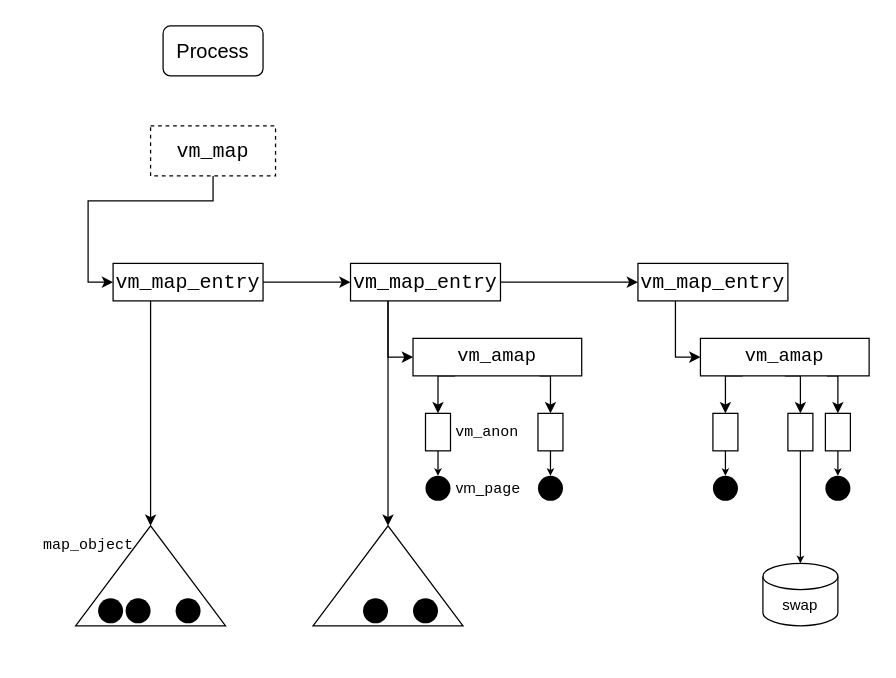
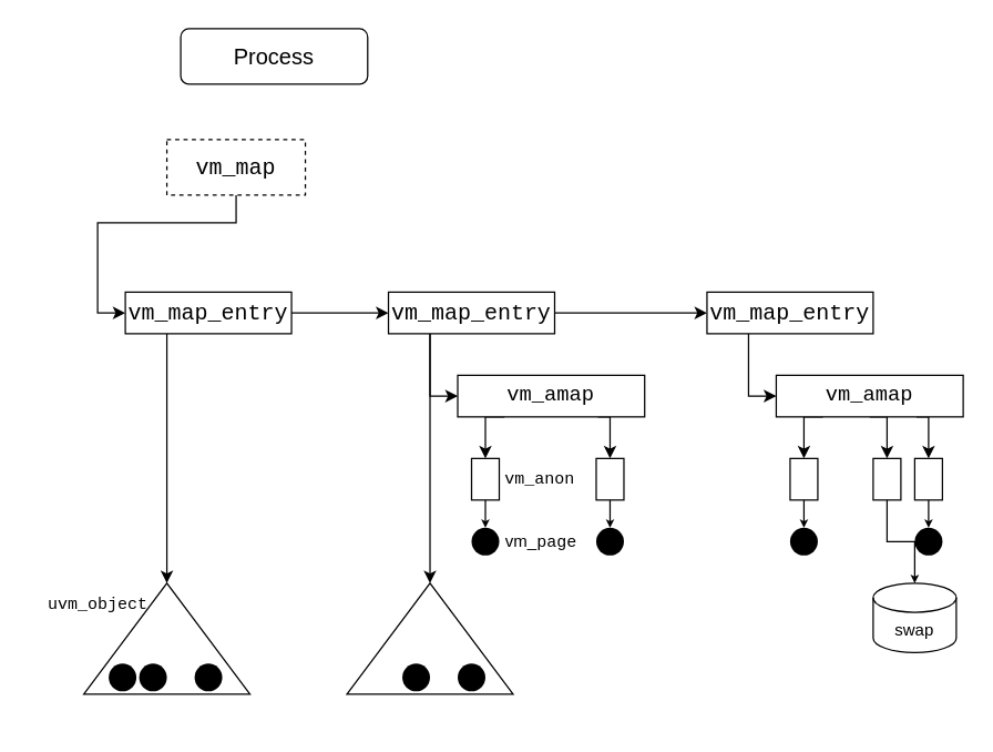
  <mxCell id="0" />
  <mxCell id="1" parent="0" />
  <mxCell id="2" style="edgeStyle=orthogonalEdgeStyle;rounded=0;orthogonalLoop=1;jettySize=auto;html=1;exitX=0.5;exitY=1;exitDx=0;exitDy=0;entryX=0;entryY=0.5;entryDx=0;entryDy=0;" parent="1" source="3" target="6" edge="1"><mxGeometry relative="1" as="geometry"><Array as="points"><mxPoint x="170" y="160" /><mxPoint x="70" y="160" /><mxPoint x="70" y="225" /></Array></mxGeometry></mxCell>
  <mxCell id="3" value="&lt;font face=&quot;Courier New&quot;&gt;vm_map&lt;/font&gt;" style="rounded=0;whiteSpace=wrap;html=1;fontSize=16;dashed=1;" parent="1" vertex="1"><mxGeometry x="120" y="100" width="100" height="40" as="geometry" /></mxCell>
  <mxCell id="4" style="edgeStyle=orthogonalEdgeStyle;rounded=0;orthogonalLoop=1;jettySize=auto;html=1;exitX=1;exitY=0.5;exitDx=0;exitDy=0;entryX=0;entryY=0.5;entryDx=0;entryDy=0;" parent="1" source="6" target="11" edge="1"><mxGeometry relative="1" as="geometry" /></mxCell>
  <mxCell id="5" style="edgeStyle=orthogonalEdgeStyle;rounded=0;orthogonalLoop=1;jettySize=auto;html=1;exitX=0.25;exitY=1;exitDx=0;exitDy=0;" parent="1" source="6" target="39" edge="1"><mxGeometry relative="1" as="geometry" /></mxCell>
  <mxCell id="6" value="&lt;font face=&quot;Courier New&quot;&gt;vm_map_entry&lt;/font&gt;" style="rounded=0;whiteSpace=wrap;html=1;fontSize=16;" parent="1" vertex="1"><mxGeometry x="90" y="210" width="120" height="30" as="geometry" /></mxCell>
- <mxCell id="7" value="Process" style="rounded=1;whiteSpace=wrap;html=1;fontSize=16;" parent="1" vertex="1"><mxGeometry x="130" y="20" width="80" height="40" as="geometry" /></mxCell>
+ <mxCell id="7" value="Process" style="rounded=1;whiteSpace=wrap;html=1;fontSize=16;" parent="1" vertex="1"><mxGeometry x="130" y="20" width="135" height="40" as="geometry" /></mxCell>
  <mxCell id="8" style="edgeStyle=orthogonalEdgeStyle;rounded=0;orthogonalLoop=1;jettySize=auto;html=1;exitX=1;exitY=0.5;exitDx=0;exitDy=0;entryX=0;entryY=0.5;entryDx=0;entryDy=0;" parent="1" source="11" target="13" edge="1"><mxGeometry relative="1" as="geometry"><mxPoint x="410" y="225" as="targetPoint" /></mxGeometry></mxCell>
  <mxCell id="9" style="edgeStyle=orthogonalEdgeStyle;rounded=0;orthogonalLoop=1;jettySize=auto;html=1;exitX=0.25;exitY=1;exitDx=0;exitDy=0;" parent="1" source="11" target="32" edge="1"><mxGeometry relative="1" as="geometry" /></mxCell>
  <mxCell id="10" style="edgeStyle=orthogonalEdgeStyle;rounded=0;orthogonalLoop=1;jettySize=auto;html=1;exitX=0.25;exitY=1;exitDx=0;exitDy=0;entryX=0;entryY=0.5;entryDx=0;entryDy=0;" parent="1" source="11" target="16" edge="1"><mxGeometry relative="1" as="geometry" /></mxCell>
  <mxCell id="11" value="&lt;font face=&quot;Courier New&quot;&gt;vm_map_entry&lt;/font&gt;" style="rounded=0;whiteSpace=wrap;html=1;fontSize=16;" parent="1" vertex="1"><mxGeometry x="280" y="210" width="120" height="30" as="geometry" /></mxCell>
  <mxCell id="12" style="edgeStyle=orthogonalEdgeStyle;rounded=0;orthogonalLoop=1;jettySize=auto;html=1;exitX=0.25;exitY=1;exitDx=0;exitDy=0;entryX=0;entryY=0.5;entryDx=0;entryDy=0;" parent="1" source="13" target="20" edge="1"><mxGeometry relative="1" as="geometry" /></mxCell>
  <mxCell id="13" value="&lt;font face=&quot;Courier New&quot;&gt;vm_map_entry&lt;/font&gt;" style="rounded=0;whiteSpace=wrap;html=1;fontSize=16;" parent="1" vertex="1"><mxGeometry x="510" y="210" width="120" height="30" as="geometry" /></mxCell>
  <mxCell id="14" style="edgeStyle=orthogonalEdgeStyle;rounded=0;orthogonalLoop=1;jettySize=auto;html=1;exitX=0.25;exitY=1;exitDx=0;exitDy=0;entryX=0.5;entryY=0;entryDx=0;entryDy=0;" parent="1" source="16" target="22" edge="1"><mxGeometry relative="1" as="geometry"><Array as="points"><mxPoint x="350" y="300" /></Array></mxGeometry></mxCell>
  <mxCell id="15" style="edgeStyle=orthogonalEdgeStyle;rounded=0;orthogonalLoop=1;jettySize=auto;html=1;exitX=0.75;exitY=1;exitDx=0;exitDy=0;entryX=0.5;entryY=0;entryDx=0;entryDy=0;" parent="1" source="16" target="26" edge="1"><mxGeometry relative="1" as="geometry"><Array as="points"><mxPoint x="440" y="300" /></Array></mxGeometry></mxCell>
  <mxCell id="16" value="&lt;font face=&quot;Courier New&quot; style=&quot;font-size: 15px;&quot;&gt;vm_amap&lt;/font&gt;" style="rounded=0;whiteSpace=wrap;html=1;" parent="1" vertex="1"><mxGeometry x="330" y="270" width="135" height="30" as="geometry" /></mxCell>
  <mxCell id="17" style="edgeStyle=orthogonalEdgeStyle;rounded=0;orthogonalLoop=1;jettySize=auto;html=1;exitX=0.25;exitY=1;exitDx=0;exitDy=0;entryX=0.5;entryY=0;entryDx=0;entryDy=0;" parent="1" source="20" target="28" edge="1"><mxGeometry relative="1" as="geometry" /></mxCell>
  <mxCell id="18" style="edgeStyle=orthogonalEdgeStyle;rounded=0;orthogonalLoop=1;jettySize=auto;html=1;exitX=0.75;exitY=1;exitDx=0;exitDy=0;entryX=0.5;entryY=0;entryDx=0;entryDy=0;" parent="1" source="20" target="30" edge="1"><mxGeometry relative="1" as="geometry" /></mxCell>
  <mxCell id="19" style="edgeStyle=orthogonalEdgeStyle;rounded=0;orthogonalLoop=1;jettySize=auto;html=1;exitX=0.5;exitY=1;exitDx=0;exitDy=0;entryX=0.5;entryY=0;entryDx=0;entryDy=0;" parent="1" source="20" target="24" edge="1"><mxGeometry relative="1" as="geometry" /></mxCell>
  <mxCell id="20" value="&lt;font style=&quot;font-size: 15px;&quot; face=&quot;Courier New&quot;&gt;vm_&lt;font style=&quot;font-size: 15px;&quot;&gt;amap&lt;/font&gt;&lt;/font&gt;" style="rounded=0;whiteSpace=wrap;html=1;" parent="1" vertex="1"><mxGeometry x="560" y="270" width="135" height="30" as="geometry" /></mxCell>
  <mxCell id="21" style="edgeStyle=orthogonalEdgeStyle;rounded=0;orthogonalLoop=1;jettySize=auto;html=1;exitX=0.5;exitY=1;exitDx=0;exitDy=0;entryX=0.5;entryY=0;entryDx=0;entryDy=0;endSize=3;" parent="1" source="22" target="35" edge="1"><mxGeometry relative="1" as="geometry" /></mxCell>
  <mxCell id="22" value="" style="rounded=0;whiteSpace=wrap;html=1;" parent="1" vertex="1"><mxGeometry x="340" y="330" width="20" height="30" as="geometry" /></mxCell>
  <mxCell id="23" style="edgeStyle=orthogonalEdgeStyle;rounded=0;orthogonalLoop=1;jettySize=auto;html=1;exitX=0.5;exitY=1;exitDx=0;exitDy=0;endSize=3;entryX=0.5;entryY=0;entryDx=0;entryDy=0;entryPerimeter=0;" parent="1" source="24" target="44" edge="1"><mxGeometry relative="1" as="geometry"><mxPoint x="640" y="380" as="targetPoint" /></mxGeometry></mxCell>
  <mxCell id="24" value="" style="rounded=0;whiteSpace=wrap;html=1;" parent="1" vertex="1"><mxGeometry x="630" y="330" width="20" height="30" as="geometry" /></mxCell>
  <mxCell id="25" style="edgeStyle=orthogonalEdgeStyle;rounded=0;orthogonalLoop=1;jettySize=auto;html=1;exitX=0.5;exitY=1;exitDx=0;exitDy=0;entryX=0.5;entryY=0;entryDx=0;entryDy=0;endSize=3;" parent="1" source="26" target="36" edge="1"><mxGeometry relative="1" as="geometry" /></mxCell>
  <mxCell id="26" value="" style="rounded=0;whiteSpace=wrap;html=1;" parent="1" vertex="1"><mxGeometry x="430" y="330" width="20" height="30" as="geometry" /></mxCell>
  <mxCell id="27" style="edgeStyle=orthogonalEdgeStyle;rounded=0;orthogonalLoop=1;jettySize=auto;html=1;exitX=0.5;exitY=1;exitDx=0;exitDy=0;entryX=0.5;entryY=0;entryDx=0;entryDy=0;startSize=6;endSize=3;" parent="1" source="28" target="37" edge="1"><mxGeometry relative="1" as="geometry" /></mxCell>
  <mxCell id="28" value="" style="rounded=0;whiteSpace=wrap;html=1;" parent="1" vertex="1"><mxGeometry x="570" y="330" width="20" height="30" as="geometry" /></mxCell>
  <mxCell id="29" style="edgeStyle=orthogonalEdgeStyle;rounded=0;orthogonalLoop=1;jettySize=auto;html=1;exitX=0.5;exitY=1;exitDx=0;exitDy=0;entryX=0.5;entryY=0;entryDx=0;entryDy=0;endSize=3;" parent="1" source="30" target="38" edge="1"><mxGeometry relative="1" as="geometry" /></mxCell>
  <mxCell id="30" value="" style="rounded=0;whiteSpace=wrap;html=1;" parent="1" vertex="1"><mxGeometry x="660" y="330" width="20" height="30" as="geometry" /></mxCell>
  <mxCell id="31" value="" style="group" parent="1" vertex="1" connectable="0"><mxGeometry x="250" y="420" width="140" height="90" as="geometry" /></mxCell>
  <mxCell id="32" value="" style="triangle;whiteSpace=wrap;html=1;rotation=-90;" parent="31" vertex="1"><mxGeometry x="20" y="-20" width="80" height="120" as="geometry" /></mxCell>
  <mxCell id="33" value="" style="ellipse;whiteSpace=wrap;html=1;aspect=fixed;strokeColor=none;fillColor=#000000;" parent="31" vertex="1"><mxGeometry x="40" y="58" width="20" height="20" as="geometry" /></mxCell>
  <mxCell id="34" value="" style="ellipse;whiteSpace=wrap;html=1;aspect=fixed;strokeColor=none;fillColor=#000000;" parent="31" vertex="1"><mxGeometry x="80" y="58" width="20" height="20" as="geometry" /></mxCell>
  <mxCell id="35" value="" style="ellipse;whiteSpace=wrap;html=1;aspect=fixed;strokeColor=none;fillColor=#000000;" parent="1" vertex="1"><mxGeometry x="340" y="380" width="20" height="20" as="geometry" /></mxCell>
  <mxCell id="36" value="" style="ellipse;whiteSpace=wrap;html=1;aspect=fixed;strokeColor=none;fillColor=#000000;" parent="1" vertex="1"><mxGeometry x="430" y="380" width="20" height="20" as="geometry" /></mxCell>
  <mxCell id="37" value="" style="ellipse;whiteSpace=wrap;html=1;aspect=fixed;strokeColor=none;fillColor=#000000;" parent="1" vertex="1"><mxGeometry x="570" y="380" width="20" height="20" as="geometry" /></mxCell>
  <mxCell id="38" value="" style="ellipse;whiteSpace=wrap;html=1;aspect=fixed;strokeColor=none;fillColor=#000000;" parent="1" vertex="1"><mxGeometry x="660" y="380" width="20" height="20" as="geometry" /></mxCell>
  <mxCell id="39" value="" style="triangle;whiteSpace=wrap;html=1;rotation=-90;" parent="1" vertex="1"><mxGeometry x="80" y="400" width="80" height="120" as="geometry" /></mxCell>
  <mxCell id="40" value="" style="ellipse;whiteSpace=wrap;html=1;aspect=fixed;strokeColor=none;fillColor=#000000;" parent="1" vertex="1"><mxGeometry x="78" y="478" width="20" height="20" as="geometry" /></mxCell>
  <mxCell id="41" value="" style="ellipse;whiteSpace=wrap;html=1;aspect=fixed;strokeColor=none;fillColor=#000000;" parent="1" vertex="1"><mxGeometry x="100" y="478" width="20" height="20" as="geometry" /></mxCell>
  <mxCell id="42" value="" style="ellipse;whiteSpace=wrap;html=1;aspect=fixed;strokeColor=none;fillColor=#000000;" parent="1" vertex="1"><mxGeometry x="140" y="478" width="20" height="20" as="geometry" /></mxCell>
- <mxCell id="43" value="&lt;font style=&quot;font-size: 12px;&quot; face=&quot;Courier New&quot;&gt;map_object&lt;/font&gt;" style="text;html=1;align=center;verticalAlign=middle;resizable=0;points=[];autosize=1;strokeColor=none;fillColor=none;" parent="1" vertex="1"><mxGeometry x="20" y="420" width="100" height="30" as="geometry" /></mxCell>
- <mxCell id="44" value="&lt;div&gt;swap&lt;/div&gt;" style="shape=cylinder3;whiteSpace=wrap;html=1;boundedLbl=1;backgroundOutline=1;size=10.483;" parent="1" vertex="1"><mxGeometry x="610" y="450" width="60" height="50" as="geometry" /></mxCell>
+ <mxCell id="43" value="&lt;font style=&quot;font-size: 12px;&quot; face=&quot;Courier New&quot;&gt;uvm_object&lt;/font&gt;" style="text;html=1;align=center;verticalAlign=middle;resizable=0;points=[];autosize=1;strokeColor=none;fillColor=none;" parent="1" vertex="1"><mxGeometry x="20" y="420" width="100" height="30" as="geometry" /></mxCell>
+ <mxCell id="44" value="&lt;div&gt;swap&lt;/div&gt;" style="shape=cylinder3;whiteSpace=wrap;html=1;boundedLbl=1;backgroundOutline=1;size=10.483;" parent="1" vertex="1"><mxGeometry x="630" y="420" width="60" height="50" as="geometry" /></mxCell>
  <mxCell id="45" value="&lt;font face=&quot;Courier New&quot;&gt;vm_anon&lt;/font&gt;" style="text;html=1;align=center;verticalAlign=middle;resizable=0;points=[];autosize=1;strokeColor=none;fillColor=none;" parent="1" vertex="1"><mxGeometry x="354" y="330" width="70" height="30" as="geometry" /></mxCell>
  <mxCell id="46" value="vm_&lt;font face=&quot;Courier New&quot;&gt;page&lt;/font&gt;" style="text;html=1;align=center;verticalAlign=middle;resizable=0;points=[];autosize=1;strokeColor=none;fillColor=none;" parent="1" vertex="1"><mxGeometry x="355" y="375" width="70" height="30" as="geometry" /></mxCell>
